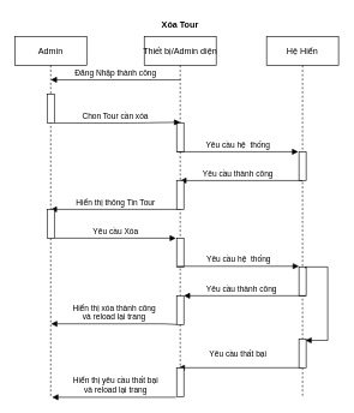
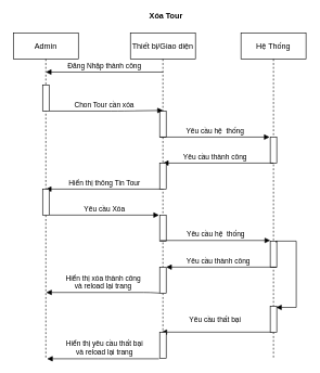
  <mxCell id="0" />
  <mxCell id="1" parent="0" />
  <mxCell id="2" value="Admin" style="shape=umlLifeline;perimeter=lifelinePerimeter;container=1;collapsible=0;recursiveResize=0;rounded=0;shadow=0;strokeWidth=1;" vertex="1" parent="1"><mxGeometry x="20" y="50" width="100" height="500" as="geometry" /></mxCell>
  <mxCell id="3" value="" style="points=[];perimeter=orthogonalPerimeter;rounded=0;shadow=0;strokeWidth=1;" vertex="1" parent="2"><mxGeometry x="45" y="80" width="10" height="40" as="geometry" /></mxCell>
- <mxCell id="4" value="Thiết bị/Admin diện" style="shape=umlLifeline;perimeter=lifelinePerimeter;container=1;collapsible=0;recursiveResize=0;rounded=0;shadow=0;strokeWidth=1;" vertex="1" parent="1"><mxGeometry x="200" y="50" width="100" height="500" as="geometry" /></mxCell>
+ <mxCell id="4" value="Thiết bị/Giao diện" style="shape=umlLifeline;perimeter=lifelinePerimeter;container=1;collapsible=0;recursiveResize=0;rounded=0;shadow=0;strokeWidth=1;" vertex="1" parent="1"><mxGeometry x="200" y="50" width="100" height="500" as="geometry" /></mxCell>
  <mxCell id="5" value="" style="points=[];perimeter=orthogonalPerimeter;rounded=0;shadow=0;strokeWidth=1;" vertex="1" parent="4"><mxGeometry x="45" y="120" width="10" height="40" as="geometry" /></mxCell>
  <mxCell id="6" value="Chon Tour cần xóa" style="verticalAlign=bottom;endArrow=block;shadow=0;strokeWidth=1;" edge="1" parent="1" source="3"><mxGeometry x="-0.029" y="1" relative="1" as="geometry"><mxPoint x="175" y="130" as="sourcePoint" /><mxPoint x="250" y="169" as="targetPoint" /><Array as="points"><mxPoint x="180" y="170" /></Array><mxPoint as="offset" /></mxGeometry></mxCell>
- <mxCell id="7" value="Hệ Hiển" style="shape=umlLifeline;perimeter=lifelinePerimeter;container=1;collapsible=0;recursiveResize=0;rounded=0;shadow=0;strokeWidth=1;" vertex="1" parent="1"><mxGeometry x="370" y="50" width="100" height="500" as="geometry" /></mxCell>
+ <mxCell id="7" value="Hệ Thống" style="shape=umlLifeline;perimeter=lifelinePerimeter;container=1;collapsible=0;recursiveResize=0;rounded=0;shadow=0;strokeWidth=1;" vertex="1" parent="1"><mxGeometry x="370" y="50" width="100" height="500" as="geometry" /></mxCell>
  <mxCell id="8" value="" style="points=[];perimeter=orthogonalPerimeter;rounded=0;shadow=0;strokeWidth=1;" vertex="1" parent="7"><mxGeometry x="45" y="160" width="10" height="40" as="geometry" /></mxCell>
  <mxCell id="9" value="Yêu cầu hệ&amp;nbsp; thống" style="html=1;verticalAlign=bottom;endArrow=block;entryX=-0.1;entryY=0;entryDx=0;entryDy=0;entryPerimeter=0;" edge="1" parent="1" target="8"><mxGeometry x="0.006" width="80" relative="1" as="geometry"><mxPoint x="245" y="210" as="sourcePoint" /><mxPoint x="410" y="210" as="targetPoint" /><mxPoint as="offset" /></mxGeometry></mxCell>
  <mxCell id="10" value="Yêu cầu thành công" style="html=1;verticalAlign=bottom;endArrow=block;exitX=0.5;exitY=1;exitDx=0;exitDy=0;exitPerimeter=0;" edge="1" parent="1" source="8"><mxGeometry x="0.059" width="80" relative="1" as="geometry"><mxPoint x="335" y="250" as="sourcePoint" /><mxPoint x="250" y="250" as="targetPoint" /><mxPoint as="offset" /></mxGeometry></mxCell>
  <mxCell id="11" value="Hiển thị thông Tin Tour" style="html=1;verticalAlign=bottom;endArrow=block;exitX=0.5;exitY=1;exitDx=0;exitDy=0;exitPerimeter=0;" edge="1" parent="1" source="12"><mxGeometry width="80" relative="1" as="geometry"><mxPoint x="240" y="290" as="sourcePoint" /><mxPoint x="70" y="290" as="targetPoint" /><mxPoint as="offset" /></mxGeometry></mxCell>
  <mxCell id="12" value="" style="points=[];perimeter=orthogonalPerimeter;rounded=0;shadow=0;strokeWidth=1;" vertex="1" parent="1"><mxGeometry x="245" y="250" width="10" height="40" as="geometry" /></mxCell>
  <mxCell id="13" value="" style="html=1;points=[];perimeter=orthogonalPerimeter;" vertex="1" parent="1"><mxGeometry x="415" y="370" width="10" height="40" as="geometry" /></mxCell>
  <mxCell id="14" value="" style="edgeStyle=orthogonalEdgeStyle;html=1;align=left;spacingLeft=2;endArrow=block;rounded=0;entryX=0.9;entryY=0.05;entryDx=0;entryDy=0;entryPerimeter=0;exitX=0.54;exitY=0.644;exitDx=0;exitDy=0;exitPerimeter=0;" edge="1" parent="1" target="27" source="7"><mxGeometry y="85" relative="1" as="geometry"><mxPoint x="425" y="250" as="sourcePoint" /><Array as="points"><mxPoint x="424" y="370" /><mxPoint x="455" y="370" /><mxPoint x="455" y="472" /></Array><mxPoint as="offset" /></mxGeometry></mxCell>
  <mxCell id="15" value="Yêu cầu thất bại" style="html=1;verticalAlign=bottom;endArrow=block;exitX=0.5;exitY=1;exitDx=0;exitDy=0;exitPerimeter=0;" edge="1" parent="1"><mxGeometry x="0.032" y="-10" width="80" relative="1" as="geometry"><mxPoint x="417.75" y="510" as="sourcePoint" /><mxPoint x="247.75" y="510" as="targetPoint" /><mxPoint as="offset" /></mxGeometry></mxCell>
  <mxCell id="16" value="" style="points=[];perimeter=orthogonalPerimeter;rounded=0;shadow=0;strokeWidth=1;" vertex="1" parent="1"><mxGeometry x="245" y="510" width="10" height="40" as="geometry" /></mxCell>
  <mxCell id="17" value="Hiển thị yêu cầu thất bại&lt;br&gt;và reload lại trang" style="html=1;verticalAlign=bottom;endArrow=block;exitX=-0.1;exitY=1.025;exitDx=0;exitDy=0;exitPerimeter=0;" edge="1" parent="1" source="16"><mxGeometry x="-0.023" y="-1" width="80" relative="1" as="geometry"><mxPoint x="247.75" y="599" as="sourcePoint" /><mxPoint x="72" y="551" as="targetPoint" /><mxPoint as="offset" /><Array as="points"><mxPoint x="160" y="551" /></Array></mxGeometry></mxCell>
- <mxCell id="18" value="Xóa Tour" style="text;align=center;fontStyle=1;verticalAlign=middle;spacingLeft=3;spacingRight=3;strokeColor=none;rotatable=0;points=[[0,0.5],[1,0.5]];portConstraint=eastwest;" vertex="1" parent="1"><mxGeometry x="210" y="20" width="80" height="26" as="geometry" /></mxCell>
+ <mxCell id="18" value="Xóa Tour" style="text;align=center;fontStyle=1;verticalAlign=middle;spacingLeft=3;spacingRight=3;strokeColor=none;rotatable=0;points=[[0,0.5],[1,0.5]];portConstraint=eastwest;" vertex="1" parent="1"><mxGeometry x="215" y="10" width="80" height="26" as="geometry" /></mxCell>
  <mxCell id="19" value="Đăng Nhập thành công" style="html=1;verticalAlign=bottom;endArrow=block;exitX=0.5;exitY=1;exitDx=0;exitDy=0;exitPerimeter=0;" edge="1" parent="1"><mxGeometry width="80" relative="1" as="geometry"><mxPoint x="250" y="110" as="sourcePoint" /><mxPoint x="70" y="110" as="targetPoint" /><mxPoint as="offset" /></mxGeometry></mxCell>
  <mxCell id="20" value="" style="points=[];perimeter=orthogonalPerimeter;rounded=0;shadow=0;strokeWidth=1;" vertex="1" parent="1"><mxGeometry x="65" y="290" width="10" height="40" as="geometry" /></mxCell>
  <mxCell id="21" value="Yêu cầu Xóa" style="html=1;verticalAlign=bottom;endArrow=block;entryX=-0.1;entryY=0;entryDx=0;entryDy=0;entryPerimeter=0;" edge="1" parent="1"><mxGeometry x="0.006" width="80" relative="1" as="geometry"><mxPoint x="75" y="330" as="sourcePoint" /><mxPoint x="244" y="330" as="targetPoint" /><mxPoint as="offset" /></mxGeometry></mxCell>
  <mxCell id="22" value="" style="points=[];perimeter=orthogonalPerimeter;rounded=0;shadow=0;strokeWidth=1;" vertex="1" parent="1"><mxGeometry x="245" y="330" width="10" height="40" as="geometry" /></mxCell>
  <mxCell id="23" value="Yêu cầu hệ&amp;nbsp; thống" style="html=1;verticalAlign=bottom;endArrow=block;entryX=-0.1;entryY=0;entryDx=0;entryDy=0;entryPerimeter=0;" edge="1" parent="1"><mxGeometry x="0.006" width="80" relative="1" as="geometry"><mxPoint x="246" y="369" as="sourcePoint" /><mxPoint x="415" y="369" as="targetPoint" /><mxPoint as="offset" /></mxGeometry></mxCell>
  <mxCell id="24" value="Yêu cầu thành công" style="html=1;verticalAlign=bottom;endArrow=block;exitX=0.5;exitY=1;exitDx=0;exitDy=0;exitPerimeter=0;" edge="1" parent="1"><mxGeometry x="0.059" width="80" relative="1" as="geometry"><mxPoint x="425" y="410" as="sourcePoint" /><mxPoint x="255" y="410" as="targetPoint" /><mxPoint as="offset" /></mxGeometry></mxCell>
  <mxCell id="25" value="" style="points=[];perimeter=orthogonalPerimeter;rounded=0;shadow=0;strokeWidth=1;" vertex="1" parent="1"><mxGeometry x="245" y="410" width="10" height="40" as="geometry" /></mxCell>
  <mxCell id="26" value="Hiển thị xóa thành công&lt;br&gt;và reload lại trang" style="html=1;verticalAlign=bottom;endArrow=block;exitX=-0.1;exitY=1.025;exitDx=0;exitDy=0;exitPerimeter=0;" edge="1" parent="1"><mxGeometry width="80" relative="1" as="geometry"><mxPoint x="245" y="450" as="sourcePoint" /><mxPoint x="70.5" y="449" as="targetPoint" /><mxPoint as="offset" /><Array as="points"><mxPoint x="231" y="449" /></Array></mxGeometry></mxCell>
  <mxCell id="27" value="" style="html=1;points=[];perimeter=orthogonalPerimeter;" vertex="1" parent="1"><mxGeometry x="415" y="470" width="10" height="40" as="geometry" /></mxCell>
